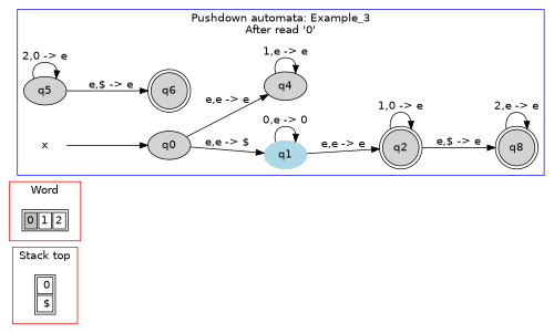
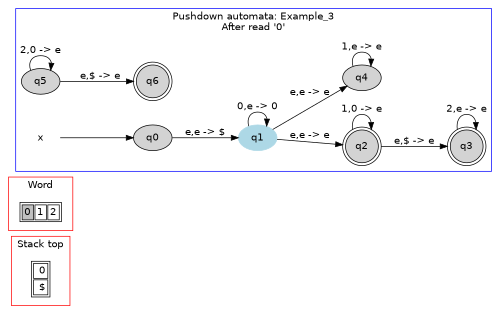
  digraph {
    fontname="DejaVu Sans"
    rankdir=LR
    node [fontname="DejaVu Sans" style=filled]
    edge [fontname="DejaVu Sans"]
    n1 [label=<<TABLE> <TR> <TD> 0</TD> </TR> <TR> <TD> $</TD> </TR> </TABLE>> shape=plaintext style=""]
    n2 [label=<<TABLE> <TR> <TD BGCOLOR="gray"><FONT>0</FONT></TD> <TD><FONT>1</FONT></TD> <TD><FONT>2</FONT></TD> </TR> </TABLE>> shape=plaintext style=""]
    q0
    q1 [color=lightblue]
    q2 [shape=doublecircle]
    q4
-   q3 [shape=doublecircle label=q8]
+   q3 [shape=doublecircle]
    q5
    q6 [shape=doublecircle]
    x [color=white]
    subgraph cluster_1 {
      color=red
      label="Stack top"
      n1
    }
    subgraph cluster_2 {
      color=red
      label=Word
      n2
    }
    subgraph cluster_3 {
      color=blue
      label="Pushdown automata: Example_3\nAfter read '0'"
      q0
      q1
      q2
      q4
      q3
      q5
      q6
      x
    }
    q0 -> q1 [label="e,e -> $"]
    q1 -> q1 [label="0,e -> 0"]
    q1 -> q2 [label="e,e -> e"]
-   q0 -> q4 [label="e,e -> e"]
+   q1 -> q4 [label="e,e -> e"]
    q2 -> q2 [label="1,0 -> e"]
    q2 -> q3 [label="e,$ -> e"]
    q4 -> q4 [label="1,e -> e"]
    q3 -> q3 [label="2,e -> e"]
    q5 -> q5 [label="2,0 -> e"]
    q5 -> q6 [label="e,$ -> e"]
    x -> q0
  }
